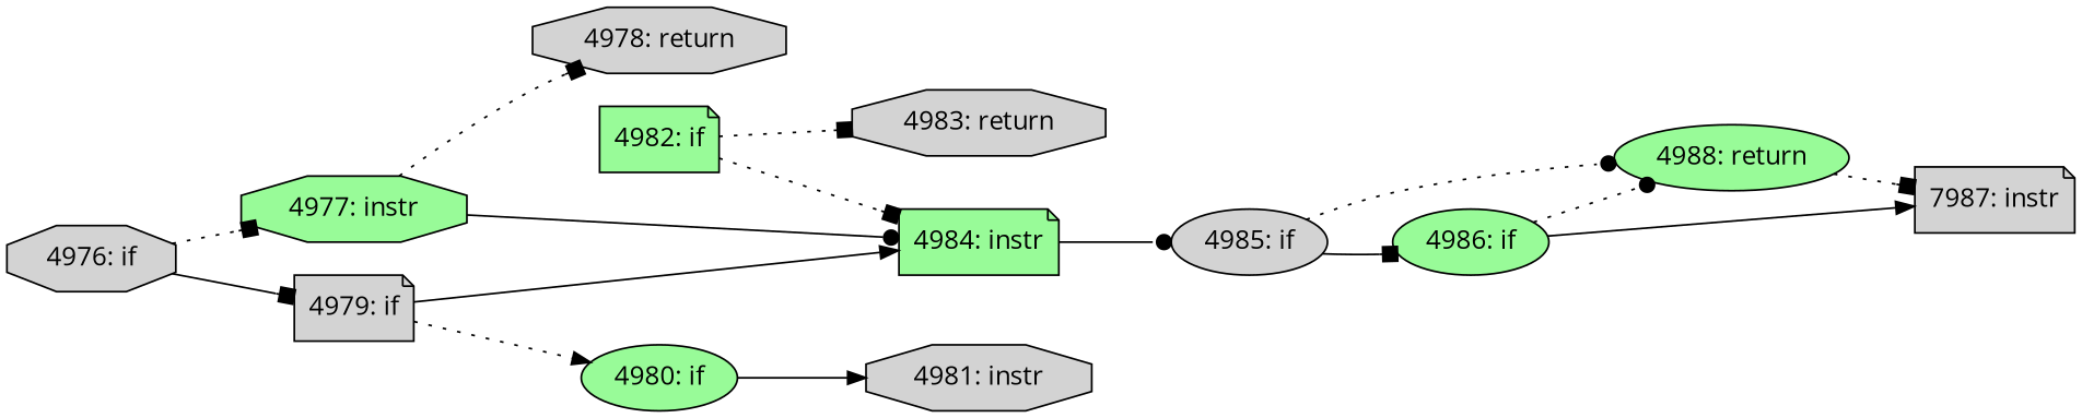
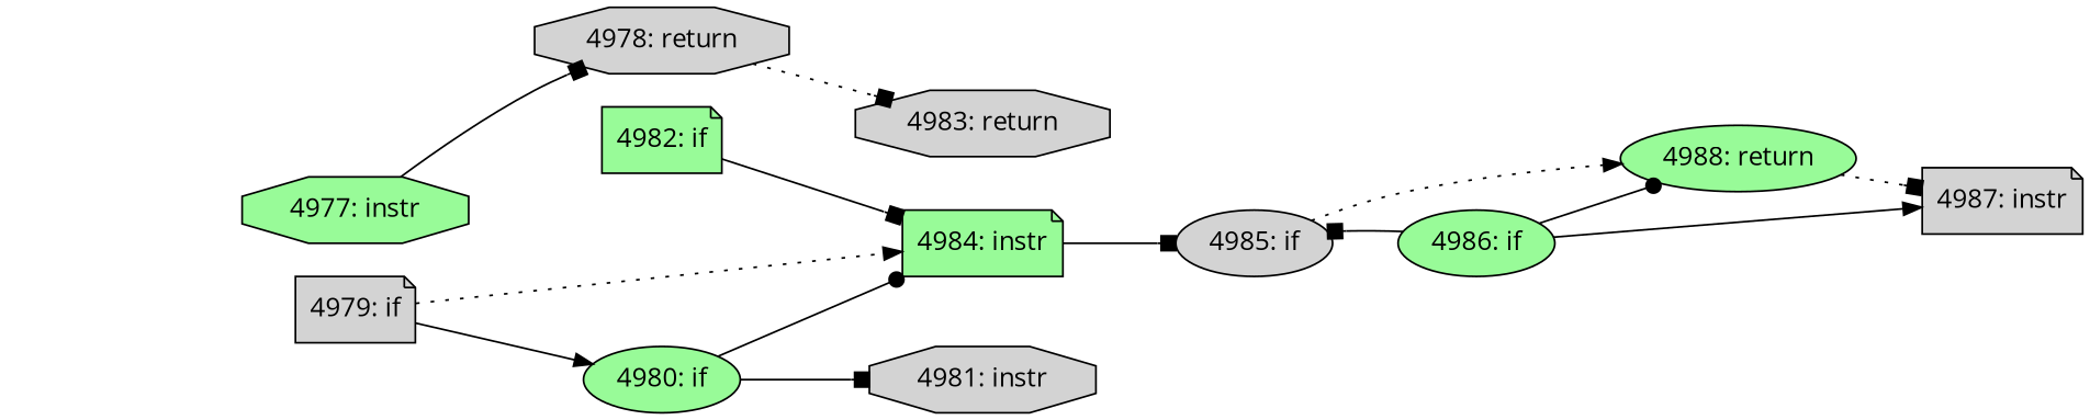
  digraph {
    fontname="Open Sans"
    rankdir=LR
    node [fillcolor=lightgrey fontname="Open Sans" shape=octagon style=filled]
    edge [arrowhead=box fontname="Open Sans" style=solid]
-   n1 [label="4976: if"]
    n2 [fillcolor=palegreen label="4977: instr"]
    n3 [label="4979: if" shape=note]
    n4 [label="4978: return"]
    n5 [fillcolor=palegreen label="4980: if" shape=ellipse]
    n6 [fillcolor=palegreen label="4984: instr" shape=note]
    n7 [label="4981: instr"]
    n8 [label="4985: if" shape=ellipse]
    n9 [fillcolor=palegreen label="4986: if" shape=ellipse]
    n10 [fillcolor=palegreen label="4988: return" shape=ellipse]
    n11 [fillcolor=palegreen label="4982: if" shape=note]
    n12 [label="4983: return"]
-   n13 [label="7987: instr" shape=note]
-   n1 -> n2 [style=dotted]
-   n1 -> n3
-   n2 -> n4 [style=dotted]
-   n3 -> n5 [arrowhead=normal style=dotted]
-   n3 -> n6 [arrowhead=normal]
-   n2 -> n6 [arrowhead=dot]
-   n5 -> n7 [arrowhead=normal]
-   n6 -> n8 [arrowhead=dot]
-   n8 -> n9
-   n8 -> n10 [arrowhead=dot style=dotted]
-   n9 -> n10 [arrowhead=dot style=dotted]
+   n13 [label="4987: instr" shape=note]
+   n2 -> n4
+   n3 -> n5 [arrowhead=normal]
+   n3 -> n6 [arrowhead=normal style=dotted]
+   n5 -> n6 [arrowhead=dot]
+   n5 -> n7
+   n6 -> n8
+   n9 -> n8
+   n8 -> n10 [arrowhead=normal style=dotted]
+   n9 -> n10 [arrowhead=dot]
    n9 -> n13 [arrowhead=normal]
    n10 -> n13 [style=dotted]
-   n11 -> n6 [style=dotted]
-   n11 -> n12 [style=dotted]
+   n11 -> n6
+   n4 -> n12 [style=dotted]
  }
